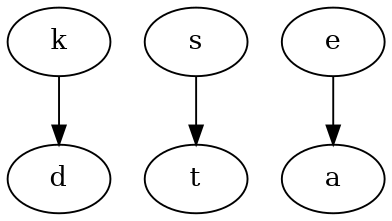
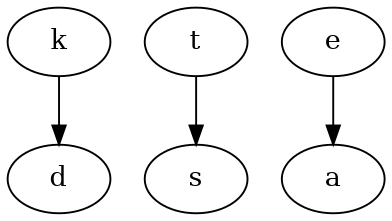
  digraph {
    k
    d
    s
    t
    e
    a
    k -> d
-   s -> t
+   t -> s
    e -> a
  }
